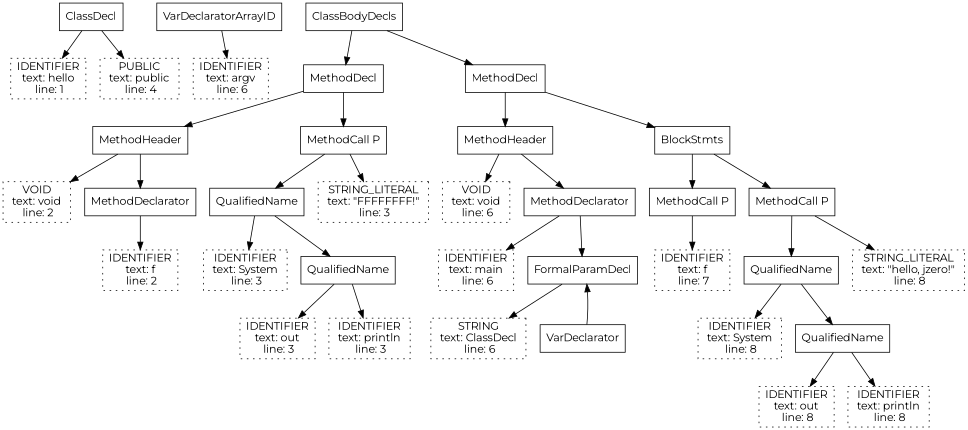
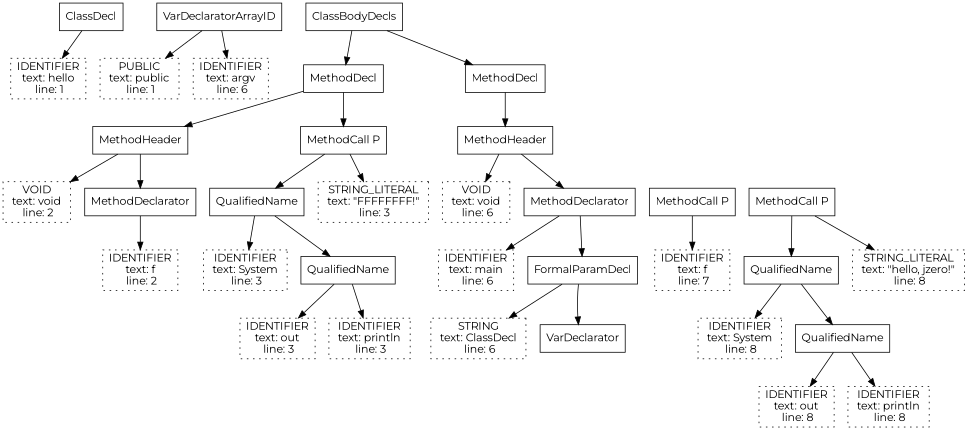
  digraph {
    fontname=Montserrat
    node [fontname=Montserrat shape=rectangle]
    edge [fontname=Montserrat]
    n1 [label=<ClassDecl>]
-   n2 [label=<PUBLIC<br/> text: public <br/> line: 4> style=dotted]
+   n2 [label=<PUBLIC<br/> text: public <br/> line: 1> style=dotted]
    n3 [label=<IDENTIFIER<br/> text: hello <br/> line: 1> style=dotted]
    n4 [label=<ClassBodyDecls>]
    n5 [label=<MethodDecl>]
    n6 [label=<MethodDecl>]
    n7 [label=<MethodHeader>]
    n8 [label=<MethodCall P>]
    n9 [label=<MethodHeader>]
-   n10 [label=<BlockStmts>]
    n11 [label=<VOID<br/> text: void <br/> line: 2> style=dotted]
    n12 [label=<MethodDeclarator>]
    n13 [label=<QualifiedName>]
    n14 [label=<STRING_LITERAL<br/> text: "FFFFFFFF!" <br/> line: 3> style=dotted]
    n15 [label=<IDENTIFIER<br/> text: f <br/> line: 2> style=dotted]
    n16 [label=<IDENTIFIER<br/> text: System <br/> line: 3> style=dotted]
    n17 [label=<QualifiedName>]
    n18 [label=<IDENTIFIER<br/> text: out <br/> line: 3> style=dotted]
    n19 [label=<IDENTIFIER<br/> text: println <br/> line: 3> style=dotted]
    n20 [label=<VOID<br/> text: void <br/> line: 6> style=dotted]
    n21 [label=<MethodDeclarator>]
    n22 [label=<MethodCall P>]
    n23 [label=<MethodCall P>]
    n24 [label=<IDENTIFIER<br/> text: main <br/> line: 6> style=dotted]
    n25 [label=<FormalParamDecl>]
    n26 [label=<STRING<br/> text: ClassDecl <br/> line: 6> style=dotted]
    n27 [label=<VarDeclarator>]
    n28 [label=<VarDeclaratorArrayID>]
    n29 [label=<IDENTIFIER<br/> text: argv <br/> line: 6> style=dotted]
    n30 [label=<IDENTIFIER<br/> text: f <br/> line: 7> style=dotted]
    n31 [label=<QualifiedName>]
    n32 [label=<STRING_LITERAL<br/> text: "hello, jzero!" <br/> line: 8> style=dotted]
    n33 [label=<IDENTIFIER<br/> text: System <br/> line: 8> style=dotted]
    n34 [label=<QualifiedName>]
    n35 [label=<IDENTIFIER<br/> text: out <br/> line: 8> style=dotted]
    n36 [label=<IDENTIFIER<br/> text: println <br/> line: 8> style=dotted]
-   n1 -> n2
+   n28 -> n2
    n1 -> n3
    n4 -> n5
    n4 -> n6
    n5 -> n7
    n5 -> n8
    n6 -> n9
-   n6 -> n10
    n7 -> n11
    n7 -> n12
    n8 -> n13
    n8 -> n14
    n9 -> n20
    n9 -> n21
-   n10 -> n22
-   n10 -> n23
    n12 -> n15
    n13 -> n16
    n13 -> n17
    n17 -> n18
    n17 -> n19
    n21 -> n24
    n21 -> n25
    n22 -> n30
    n23 -> n31
    n23 -> n32
    n25 -> n26
-   n27 -> n25
+   n25 -> n27
    n28 -> n29
    n31 -> n33
    n31 -> n34
    n34 -> n35
    n34 -> n36
  }
